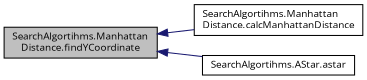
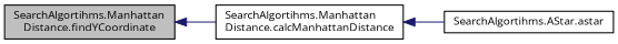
  digraph {
    fontname="Open Sans"
    rankdir=LR
    node [color=black fillcolor=white fontname="Open Sans" fontsize=10 shape=record style=filled]
    edge [color=midnightblue dir=back fontname="Open Sans" fontsize=10 labelfontname=Helvetica labelfontsize=10 style=solid]
    n1 [fillcolor=grey75 fontcolor=black height=0.2 label="SearchAlgortihms.Manhattan\lDistance.findYCoordinate" width=0.4]
    n2 [height=0.2 label="SearchAlgortihms.Manhattan\lDistance.calcManhattanDistance" width=0.4]
    n3 [height=0.2 label="SearchAlgortihms.AStar.astar" width=0.4]
    n1 -> n2
-   n1 -> n3
+   n2 -> n3
  }
